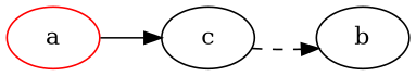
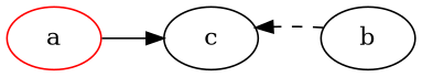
  digraph {
    rankdir=LR
    a [color=red]
    c
    b
    a -> c
-   c -> b [style=dashed]
+   b -> c [style=dashed]
  }
